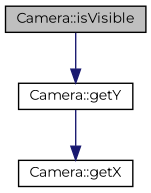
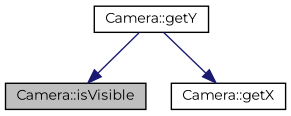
  digraph {
    fontname=Montserrat
    rankdir=TB
    node [color=black fillcolor=white fontname=Montserrat fontsize=10 shape=record style=filled]
    edge [color=midnightblue fontname=Montserrat fontsize=10 labelfontname=Helvetica labelfontsize=10 style=solid]
    n1 [fillcolor=grey75 fontcolor=black height=0.2 label="Camera::isVisible" width=0.4]
    n2 [height=0.2 label="Camera::getY" width=0.4]
    n3 [height=0.2 label="Camera::getX" width=0.4]
-   n1 -> n2
+   n2 -> n1
    n2 -> n3
  }
